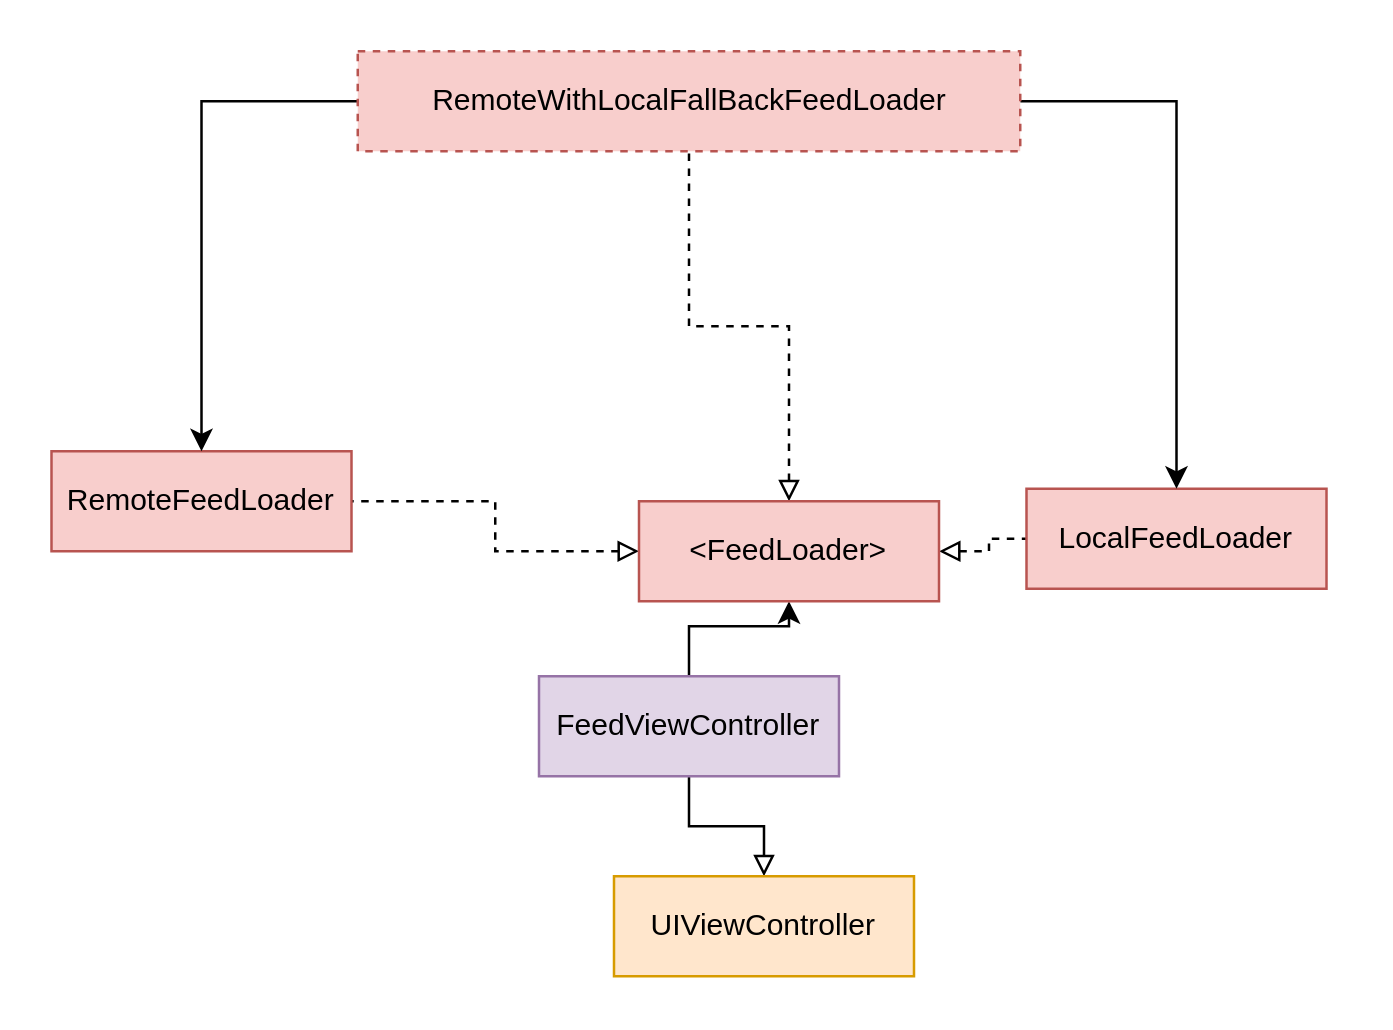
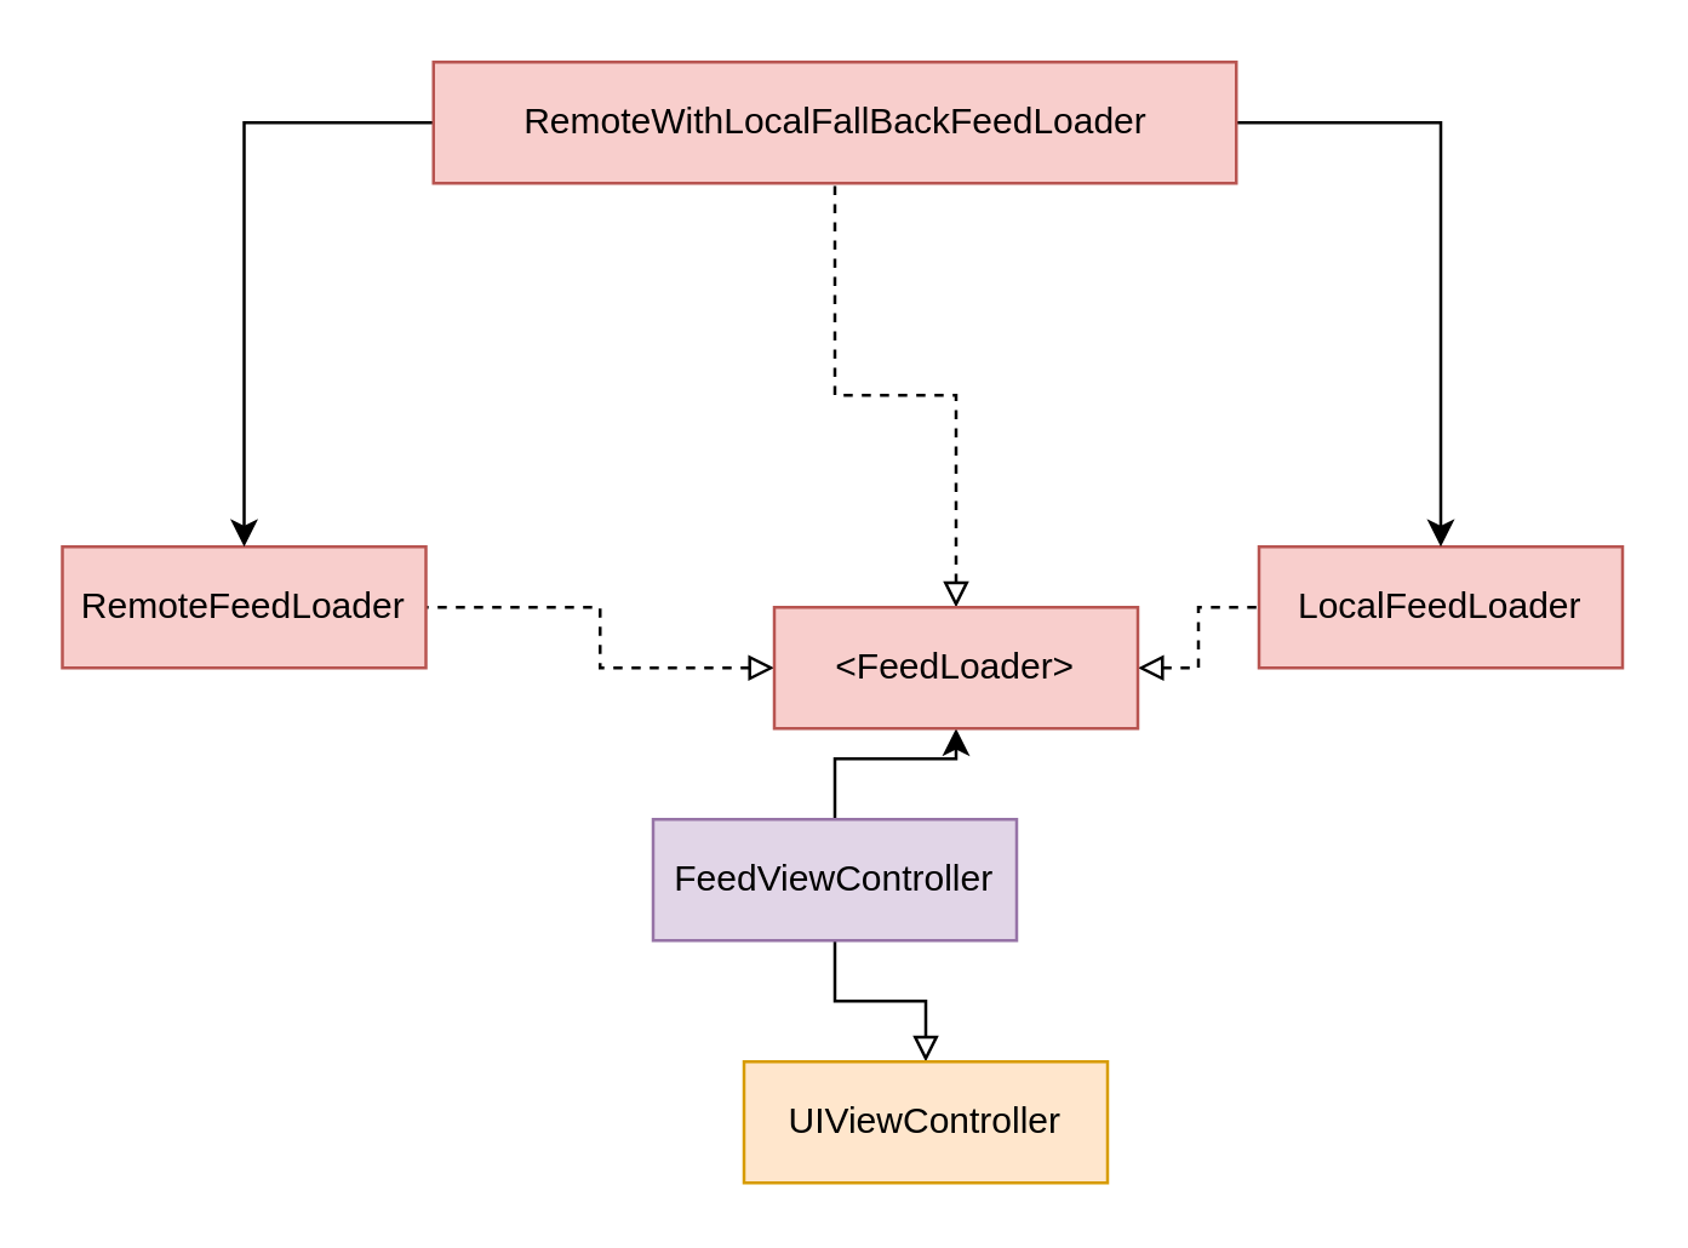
  <mxCell id="0" />
  <mxCell id="1" parent="0" />
  <mxCell id="2" value="" style="edgeStyle=orthogonalEdgeStyle;rounded=0;orthogonalLoop=1;jettySize=auto;html=1;verticalAlign=middle;startArrow=block;startFill=0;endArrow=none;endFill=0;" edge="1" parent="1" source="3" target="5"><mxGeometry relative="1" as="geometry" /></mxCell>
  <mxCell id="3" value="UIViewController" style="rounded=0;whiteSpace=wrap;html=1;fillColor=#ffe6cc;strokeColor=#d79b00;" vertex="1" parent="1"><mxGeometry x="245" y="350" width="120" height="40" as="geometry" /></mxCell>
  <mxCell id="4" value="" style="edgeStyle=orthogonalEdgeStyle;rounded=0;orthogonalLoop=1;jettySize=auto;html=1;" edge="1" parent="1" source="5" target="9"><mxGeometry relative="1" as="geometry" /></mxCell>
  <mxCell id="5" value="FeedViewController" style="whiteSpace=wrap;html=1;rounded=0;fillColor=#e1d5e7;strokeColor=#9673a6;" vertex="1" parent="1"><mxGeometry x="215" y="270" width="120" height="40" as="geometry" /></mxCell>
  <mxCell id="6" value="" style="edgeStyle=orthogonalEdgeStyle;rounded=0;orthogonalLoop=1;jettySize=auto;html=1;startArrow=block;startFill=0;endArrow=none;endFill=0;dashed=1;" edge="1" parent="1" source="9" target="10"><mxGeometry relative="1" as="geometry" /></mxCell>
  <mxCell id="7" value="" style="edgeStyle=orthogonalEdgeStyle;rounded=0;orthogonalLoop=1;jettySize=auto;html=1;startArrow=block;startFill=0;dashed=1;endArrow=none;endFill=0;" edge="1" parent="1" source="9" target="11"><mxGeometry relative="1" as="geometry" /></mxCell>
  <mxCell id="8" value="" style="edgeStyle=orthogonalEdgeStyle;rounded=0;orthogonalLoop=1;jettySize=auto;html=1;startArrow=block;startFill=0;endArrow=none;endFill=0;dashed=1;" edge="1" parent="1" source="9" target="14"><mxGeometry relative="1" as="geometry" /></mxCell>
  <mxCell id="9" value="&amp;lt;FeedLoader&amp;gt;" style="whiteSpace=wrap;html=1;fillColor=#f8cecc;strokeColor=#b85450;rounded=0;" vertex="1" parent="1"><mxGeometry x="255" y="200" width="120" height="40" as="geometry" /></mxCell>
  <mxCell id="10" value="RemoteFeedLoader" style="rounded=0;whiteSpace=wrap;html=1;fillColor=#f8cecc;strokeColor=#b85450;" vertex="1" parent="1"><mxGeometry x="20" y="180" width="120" height="40" as="geometry" /></mxCell>
- <mxCell id="11" value="LocalFeedLoader" style="whiteSpace=wrap;html=1;fillColor=#f8cecc;strokeColor=#b85450;rounded=0;" vertex="1" parent="1"><mxGeometry x="410" y="195" width="120" height="40" as="geometry" /></mxCell>
+ <mxCell id="11" value="LocalFeedLoader" style="whiteSpace=wrap;html=1;fillColor=#f8cecc;strokeColor=#b85450;rounded=0;" vertex="1" parent="1"><mxGeometry x="415" y="180" width="120" height="40" as="geometry" /></mxCell>
  <mxCell id="12" style="edgeStyle=orthogonalEdgeStyle;rounded=0;orthogonalLoop=1;jettySize=auto;html=1;exitX=0;exitY=0.5;exitDx=0;exitDy=0;entryX=0.5;entryY=0;entryDx=0;entryDy=0;" edge="1" parent="1" source="14" target="10"><mxGeometry relative="1" as="geometry" /></mxCell>
  <mxCell id="13" style="edgeStyle=orthogonalEdgeStyle;rounded=0;orthogonalLoop=1;jettySize=auto;html=1;exitX=1;exitY=0.5;exitDx=0;exitDy=0;entryX=0.5;entryY=0;entryDx=0;entryDy=0;" edge="1" parent="1" source="14" target="11"><mxGeometry relative="1" as="geometry" /></mxCell>
- <mxCell id="14" value="RemoteWithLocalFallBackFeedLoader" style="whiteSpace=wrap;html=1;fillColor=#f8cecc;strokeColor=#b85450;rounded=0;dashed=1;" vertex="1" parent="1"><mxGeometry x="142.5" y="20" width="265" height="40" as="geometry" /></mxCell>
+ <mxCell id="14" value="RemoteWithLocalFallBackFeedLoader" style="whiteSpace=wrap;html=1;fillColor=#f8cecc;strokeColor=#b85450;rounded=0;" vertex="1" parent="1"><mxGeometry x="142.5" y="20" width="265" height="40" as="geometry" /></mxCell>
